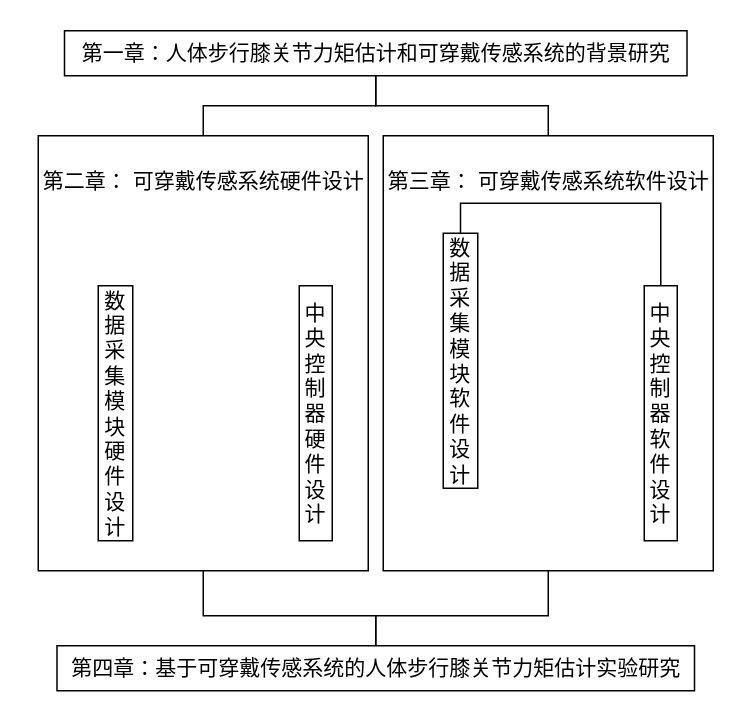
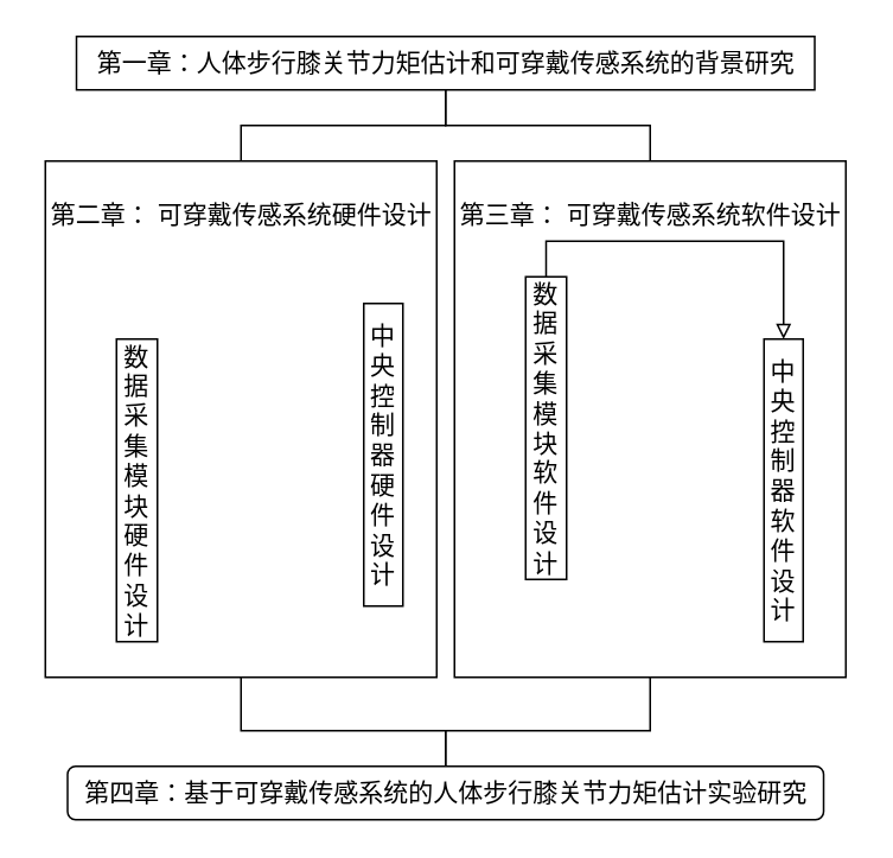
  <mxCell id="0" />
  <mxCell id="1" parent="0" />
  <mxCell id="2" style="edgeStyle=orthogonalEdgeStyle;rounded=0;orthogonalLoop=1;jettySize=auto;html=1;exitX=0.5;exitY=1;exitDx=0;exitDy=0;endArrow=none;endFill=0;fontSize=14;" edge="1" parent="1" source="3" target="5"><mxGeometry relative="1" as="geometry"><Array as="points"><mxPoint x="250" y="70" /><mxPoint x="135" y="70" /></Array></mxGeometry></mxCell>
  <mxCell id="3" value="第一章：人体步行膝关节力矩估计和可穿戴传感系统的背景研究" style="rounded=0;whiteSpace=wrap;html=1;fontSize=14;" vertex="1" parent="1"><mxGeometry x="42.5" y="20" width="415" height="30" as="geometry" /></mxCell>
  <mxCell id="4" style="edgeStyle=orthogonalEdgeStyle;rounded=0;orthogonalLoop=1;jettySize=auto;html=1;exitX=0.5;exitY=1;exitDx=0;exitDy=0;endArrow=none;endFill=0;fontSize=14;" edge="1" parent="1" source="5" target="9"><mxGeometry relative="1" as="geometry"><Array as="points"><mxPoint x="135" y="410" /><mxPoint x="250" y="410" /></Array></mxGeometry></mxCell>
  <mxCell id="5" value="" style="rounded=0;whiteSpace=wrap;html=1;fontSize=14;" vertex="1" parent="1"><mxGeometry x="25" y="90" width="220" height="290" as="geometry" /></mxCell>
  <mxCell id="6" value="第二章： 可穿戴传感系统硬件设计" style="text;html=1;align=center;verticalAlign=middle;resizable=0;points=[];autosize=1;fontSize=14;" vertex="1" parent="1"><mxGeometry x="20" y="110" width="230" height="20" as="geometry" /></mxCell>
  <mxCell id="7" style="edgeStyle=orthogonalEdgeStyle;rounded=0;orthogonalLoop=1;jettySize=auto;html=1;exitX=0.5;exitY=0;exitDx=0;exitDy=0;entryX=0.5;entryY=1;entryDx=0;entryDy=0;endArrow=none;endFill=0;fontSize=14;" edge="1" parent="1" source="12" target="3"><mxGeometry relative="1" as="geometry"><mxPoint x="342.5" y="90" as="sourcePoint" /><Array as="points"><mxPoint x="365" y="70" /><mxPoint x="250" y="70" /></Array></mxGeometry></mxCell>
  <mxCell id="8" style="edgeStyle=orthogonalEdgeStyle;rounded=0;orthogonalLoop=1;jettySize=auto;html=1;exitX=0.5;exitY=1;exitDx=0;exitDy=0;entryX=0.5;entryY=0;entryDx=0;entryDy=0;endArrow=none;endFill=0;fontSize=14;" edge="1" parent="1" source="12" target="9"><mxGeometry relative="1" as="geometry"><mxPoint x="342.5" y="390" as="sourcePoint" /><Array as="points"><mxPoint x="365" y="410" /><mxPoint x="250" y="410" /></Array></mxGeometry></mxCell>
- <mxCell id="9" value="第四章：基于可穿戴传感系统的人体步行膝关节力矩估计实验研究" style="rounded=0;whiteSpace=wrap;html=1;fontSize=14;" vertex="1" parent="1"><mxGeometry x="37.5" y="430" width="425" height="30" as="geometry" /></mxCell>
+ <mxCell id="9" value="第四章：基于可穿戴传感系统的人体步行膝关节力矩估计实验研究" style="whiteSpace=wrap;html=1;fontSize=14;rounded=1;" vertex="1" parent="1"><mxGeometry x="37.5" y="430" width="425" height="30" as="geometry" /></mxCell>
  <mxCell id="10" value="数&lt;br style=&quot;font-size: 14px;&quot;&gt;据&lt;br style=&quot;font-size: 14px;&quot;&gt;采&lt;br style=&quot;font-size: 14px;&quot;&gt;集&lt;br style=&quot;font-size: 14px;&quot;&gt;模&lt;br style=&quot;font-size: 14px;&quot;&gt;块&lt;br style=&quot;font-size: 14px;&quot;&gt;硬&lt;br style=&quot;font-size: 14px;&quot;&gt;件&lt;br style=&quot;font-size: 14px;&quot;&gt;设&lt;br style=&quot;font-size: 14px;&quot;&gt;计" style="rounded=0;whiteSpace=wrap;html=1;fontSize=14;" vertex="1" parent="1"><mxGeometry x="65" y="190" width="23" height="170" as="geometry" /></mxCell>
- <mxCell id="11" value="中&lt;br style=&quot;font-size: 14px;&quot;&gt;央&lt;br style=&quot;font-size: 14px;&quot;&gt;控&lt;br style=&quot;font-size: 14px;&quot;&gt;制&lt;br style=&quot;font-size: 14px;&quot;&gt;器&lt;br style=&quot;font-size: 14px;&quot;&gt;硬&lt;br style=&quot;font-size: 14px;&quot;&gt;件&lt;br style=&quot;font-size: 14px;&quot;&gt;设&lt;br style=&quot;font-size: 14px;&quot;&gt;计" style="rounded=0;whiteSpace=wrap;html=1;fontSize=14;" vertex="1" parent="1"><mxGeometry x="199" y="190" width="22" height="170" as="geometry" /></mxCell>
+ <mxCell id="11" value="中&lt;br style=&quot;font-size: 14px;&quot;&gt;央&lt;br style=&quot;font-size: 14px;&quot;&gt;控&lt;br style=&quot;font-size: 14px;&quot;&gt;制&lt;br style=&quot;font-size: 14px;&quot;&gt;器&lt;br style=&quot;font-size: 14px;&quot;&gt;硬&lt;br style=&quot;font-size: 14px;&quot;&gt;件&lt;br style=&quot;font-size: 14px;&quot;&gt;设&lt;br style=&quot;font-size: 14px;&quot;&gt;计" style="rounded=0;whiteSpace=wrap;html=1;fontSize=14;" vertex="1" parent="1"><mxGeometry x="204" y="170" width="22" height="170" as="geometry" /></mxCell>
  <mxCell id="12" value="" style="rounded=0;whiteSpace=wrap;html=1;fontSize=14;" vertex="1" parent="1"><mxGeometry x="255" y="90" width="220" height="290" as="geometry" /></mxCell>
  <mxCell id="13" value="第三章： 可穿戴传感系统软件设计" style="text;html=1;align=center;verticalAlign=middle;resizable=0;points=[];autosize=1;fontSize=14;" vertex="1" parent="1"><mxGeometry x="250" y="110" width="230" height="20" as="geometry" /></mxCell>
- <mxCell id="14" style="edgeStyle=orthogonalEdgeStyle;rounded=0;orthogonalLoop=1;jettySize=auto;html=1;exitX=0.5;exitY=0;exitDx=0;exitDy=0;entryX=0.5;entryY=0;entryDx=0;entryDy=0;endArrow=none;endFill=0;fontSize=14;" edge="1" parent="1" source="15" target="16"><mxGeometry relative="1" as="geometry" /></mxCell>
+ <mxCell id="14" style="edgeStyle=orthogonalEdgeStyle;rounded=0;orthogonalLoop=1;jettySize=auto;html=1;exitX=0.5;exitY=0;exitDx=0;exitDy=0;entryX=0.5;entryY=0;entryDx=0;entryDy=0;endArrow=block;endFill=0;fontSize=14;" edge="1" parent="1" source="15" target="16"><mxGeometry relative="1" as="geometry" /></mxCell>
  <mxCell id="15" value="数&lt;br style=&quot;font-size: 14px;&quot;&gt;据&lt;br style=&quot;font-size: 14px;&quot;&gt;采&lt;br style=&quot;font-size: 14px;&quot;&gt;集&lt;br style=&quot;font-size: 14px;&quot;&gt;模&lt;br style=&quot;font-size: 14px;&quot;&gt;块&lt;br style=&quot;font-size: 14px;&quot;&gt;&lt;span style=&quot;font-size: 14px;&quot;&gt;软&lt;br style=&quot;font-size: 14px;&quot;&gt;件&lt;br style=&quot;font-size: 14px;&quot;&gt;&lt;/span&gt;设&lt;br style=&quot;font-size: 14px;&quot;&gt;计" style="rounded=0;whiteSpace=wrap;html=1;fontSize=14;" vertex="1" parent="1"><mxGeometry x="295" y="155" width="23" height="170" as="geometry" /></mxCell>
  <mxCell id="16" value="中&lt;br style=&quot;font-size: 14px;&quot;&gt;央&lt;br style=&quot;font-size: 14px;&quot;&gt;控&lt;br style=&quot;font-size: 14px;&quot;&gt;制&lt;br style=&quot;font-size: 14px;&quot;&gt;器&lt;br style=&quot;font-size: 14px;&quot;&gt;&lt;span style=&quot;font-size: 14px;&quot;&gt;软&lt;br style=&quot;font-size: 14px;&quot;&gt;件&lt;br style=&quot;font-size: 14px;&quot;&gt;&lt;/span&gt;设&lt;br style=&quot;font-size: 14px;&quot;&gt;计" style="rounded=0;whiteSpace=wrap;html=1;fontSize=14;" vertex="1" parent="1"><mxGeometry x="429" y="190" width="22" height="170" as="geometry" /></mxCell>
